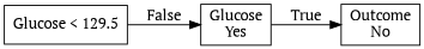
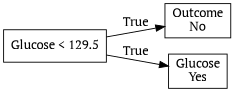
  digraph {
    fontname="PT Serif"
    rankdir=LR
    node [fontname="PT Serif" shape=box]
    edge [fontname="PT Serif"]
    n1 [label="Glucose < 129.5"]
    n2 [label="Outcome\nNo"]
    n3 [label="Glucose\nYes"]
-   n3 -> n2 [label=True]
-   n1 -> n3 [label=False]
+   n1 -> n2 [label=True]
+   n1 -> n3 [label=True]
  }
